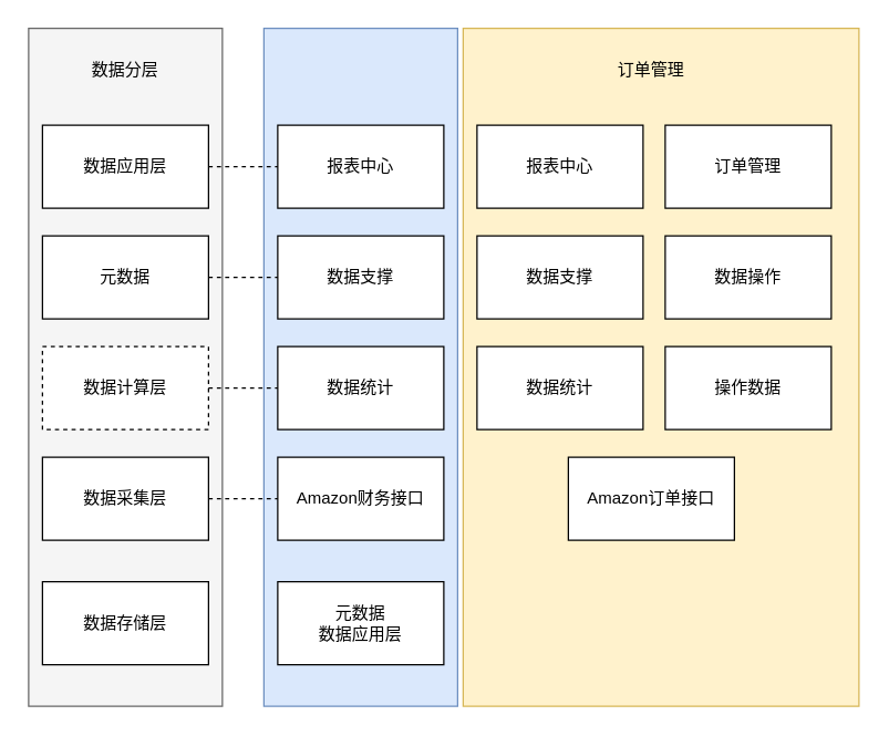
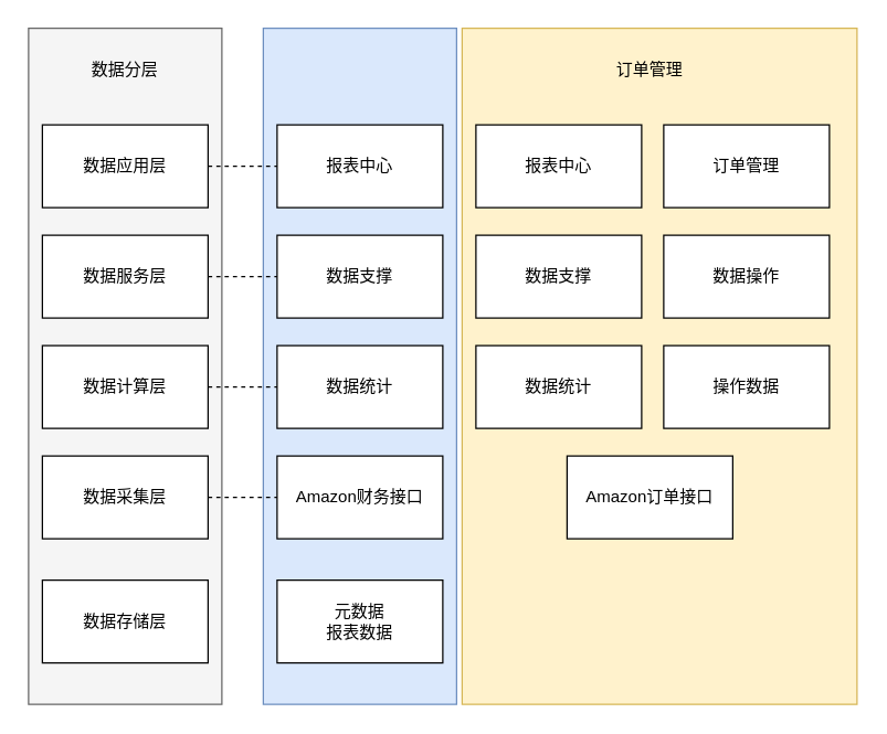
  <mxCell id="0" />
  <mxCell id="1" parent="0" />
  <mxCell id="2" value="" style="rounded=0;whiteSpace=wrap;html=1;fillColor=#f5f5f5;strokeColor=#666666;fontColor=#333333;" vertex="1" parent="1"><mxGeometry x="20" y="20" width="140" height="490" as="geometry" /></mxCell>
  <mxCell id="3" value="" style="rounded=0;whiteSpace=wrap;html=1;fillColor=#fff2cc;strokeColor=#d6b656;" vertex="1" parent="1"><mxGeometry x="334" y="20" width="286" height="490" as="geometry" /></mxCell>
  <mxCell id="4" value="" style="rounded=0;whiteSpace=wrap;html=1;fillColor=#dae8fc;strokeColor=#6c8ebf;" vertex="1" parent="1"><mxGeometry x="190" y="20" width="140" height="490" as="geometry" /></mxCell>
  <mxCell id="5" value="数据应用层" style="rounded=0;whiteSpace=wrap;html=1;" vertex="1" parent="1"><mxGeometry x="30" y="90" width="120" height="60" as="geometry" /></mxCell>
- <mxCell id="6" value="元数据" style="rounded=0;whiteSpace=wrap;html=1;" vertex="1" parent="1"><mxGeometry x="30" y="170" width="120" height="60" as="geometry" /></mxCell>
- <mxCell id="7" value="数据计算层" style="rounded=0;whiteSpace=wrap;html=1;dashed=1;" vertex="1" parent="1"><mxGeometry x="30" y="250" width="120" height="60" as="geometry" /></mxCell>
+ <mxCell id="6" value="数据服务层" style="rounded=0;whiteSpace=wrap;html=1;" vertex="1" parent="1"><mxGeometry x="30" y="170" width="120" height="60" as="geometry" /></mxCell>
+ <mxCell id="7" value="数据计算层" style="rounded=0;whiteSpace=wrap;html=1;" vertex="1" parent="1"><mxGeometry x="30" y="250" width="120" height="60" as="geometry" /></mxCell>
  <mxCell id="8" value="数据采集层" style="rounded=0;whiteSpace=wrap;html=1;" vertex="1" parent="1"><mxGeometry x="30" y="330" width="120" height="60" as="geometry" /></mxCell>
  <mxCell id="9" value="Amazon财务接口" style="rounded=0;whiteSpace=wrap;html=1;" vertex="1" parent="1"><mxGeometry x="200" y="330" width="120" height="60" as="geometry" /></mxCell>
  <mxCell id="10" value="数据统计" style="rounded=0;whiteSpace=wrap;html=1;" vertex="1" parent="1"><mxGeometry x="200" y="250" width="120" height="60" as="geometry" /></mxCell>
  <mxCell id="11" value="数据支撑" style="rounded=0;whiteSpace=wrap;html=1;" vertex="1" parent="1"><mxGeometry x="200" y="170" width="120" height="60" as="geometry" /></mxCell>
  <mxCell id="12" value="报表中心" style="rounded=0;whiteSpace=wrap;html=1;" vertex="1" parent="1"><mxGeometry x="200" y="90" width="120" height="60" as="geometry" /></mxCell>
  <mxCell id="13" value="" style="endArrow=none;dashed=1;html=1;exitX=1;exitY=0.5;exitDx=0;exitDy=0;" edge="1" parent="1" source="5"><mxGeometry width="50" height="50" relative="1" as="geometry"><mxPoint x="150" y="170" as="sourcePoint" /><mxPoint x="200" y="120" as="targetPoint" /></mxGeometry></mxCell>
  <mxCell id="14" value="" style="endArrow=none;dashed=1;html=1;exitX=1;exitY=0.5;exitDx=0;exitDy=0;entryX=0;entryY=0.5;entryDx=0;entryDy=0;" edge="1" parent="1" source="6" target="11"><mxGeometry width="50" height="50" relative="1" as="geometry"><mxPoint x="160" y="130" as="sourcePoint" /><mxPoint x="210" y="130" as="targetPoint" /></mxGeometry></mxCell>
  <mxCell id="15" value="" style="endArrow=none;dashed=1;html=1;exitX=1;exitY=0.5;exitDx=0;exitDy=0;" edge="1" parent="1" source="7"><mxGeometry width="50" height="50" relative="1" as="geometry"><mxPoint x="150" y="330" as="sourcePoint" /><mxPoint x="200" y="280" as="targetPoint" /></mxGeometry></mxCell>
  <mxCell id="16" value="" style="endArrow=none;dashed=1;html=1;exitX=1;exitY=0.5;exitDx=0;exitDy=0;" edge="1" parent="1" source="8"><mxGeometry width="50" height="50" relative="1" as="geometry"><mxPoint x="150" y="410" as="sourcePoint" /><mxPoint x="200" y="360" as="targetPoint" /></mxGeometry></mxCell>
  <mxCell id="17" value="Amazon订单接口" style="rounded=0;whiteSpace=wrap;html=1;" vertex="1" parent="1"><mxGeometry x="410" y="330" width="120" height="60" as="geometry" /></mxCell>
  <mxCell id="18" value="数据统计" style="rounded=0;whiteSpace=wrap;html=1;" vertex="1" parent="1"><mxGeometry x="344" y="250" width="120" height="60" as="geometry" /></mxCell>
  <mxCell id="19" value="数据支撑" style="rounded=0;whiteSpace=wrap;html=1;" vertex="1" parent="1"><mxGeometry x="344" y="170" width="120" height="60" as="geometry" /></mxCell>
  <mxCell id="20" value="报表中心" style="rounded=0;whiteSpace=wrap;html=1;" vertex="1" parent="1"><mxGeometry x="344" y="90" width="120" height="60" as="geometry" /></mxCell>
  <mxCell id="21" value="订单管理" style="text;html=1;strokeColor=none;fillColor=none;align=center;verticalAlign=middle;whiteSpace=wrap;rounded=0;" vertex="1" parent="1"><mxGeometry x="435" y="40" width="70" height="20" as="geometry" /></mxCell>
  <mxCell id="22" value="操作数据" style="rounded=0;whiteSpace=wrap;html=1;" vertex="1" parent="1"><mxGeometry x="480" y="250" width="120" height="60" as="geometry" /></mxCell>
  <mxCell id="23" value="数据存储层" style="rounded=0;whiteSpace=wrap;html=1;" vertex="1" parent="1"><mxGeometry x="30" y="420" width="120" height="60" as="geometry" /></mxCell>
- <mxCell id="24" value="元数据&lt;br&gt;数据应用层" style="rounded=0;whiteSpace=wrap;html=1;" vertex="1" parent="1"><mxGeometry x="200" y="420" width="120" height="60" as="geometry" /></mxCell>
+ <mxCell id="24" value="元数据&lt;br&gt;报表数据" style="rounded=0;whiteSpace=wrap;html=1;" vertex="1" parent="1"><mxGeometry x="200" y="420" width="120" height="60" as="geometry" /></mxCell>
  <mxCell id="25" value="数据操作" style="rounded=0;whiteSpace=wrap;html=1;" vertex="1" parent="1"><mxGeometry x="480" y="170" width="120" height="60" as="geometry" /></mxCell>
  <mxCell id="26" value="订单管理" style="rounded=0;whiteSpace=wrap;html=1;" vertex="1" parent="1"><mxGeometry x="480" y="90" width="120" height="60" as="geometry" /></mxCell>
  <mxCell id="27" value="数据分层" style="text;html=1;strokeColor=none;fillColor=none;align=center;verticalAlign=middle;whiteSpace=wrap;rounded=0;" vertex="1" parent="1"><mxGeometry x="55" y="40" width="70" height="20" as="geometry" /></mxCell>
